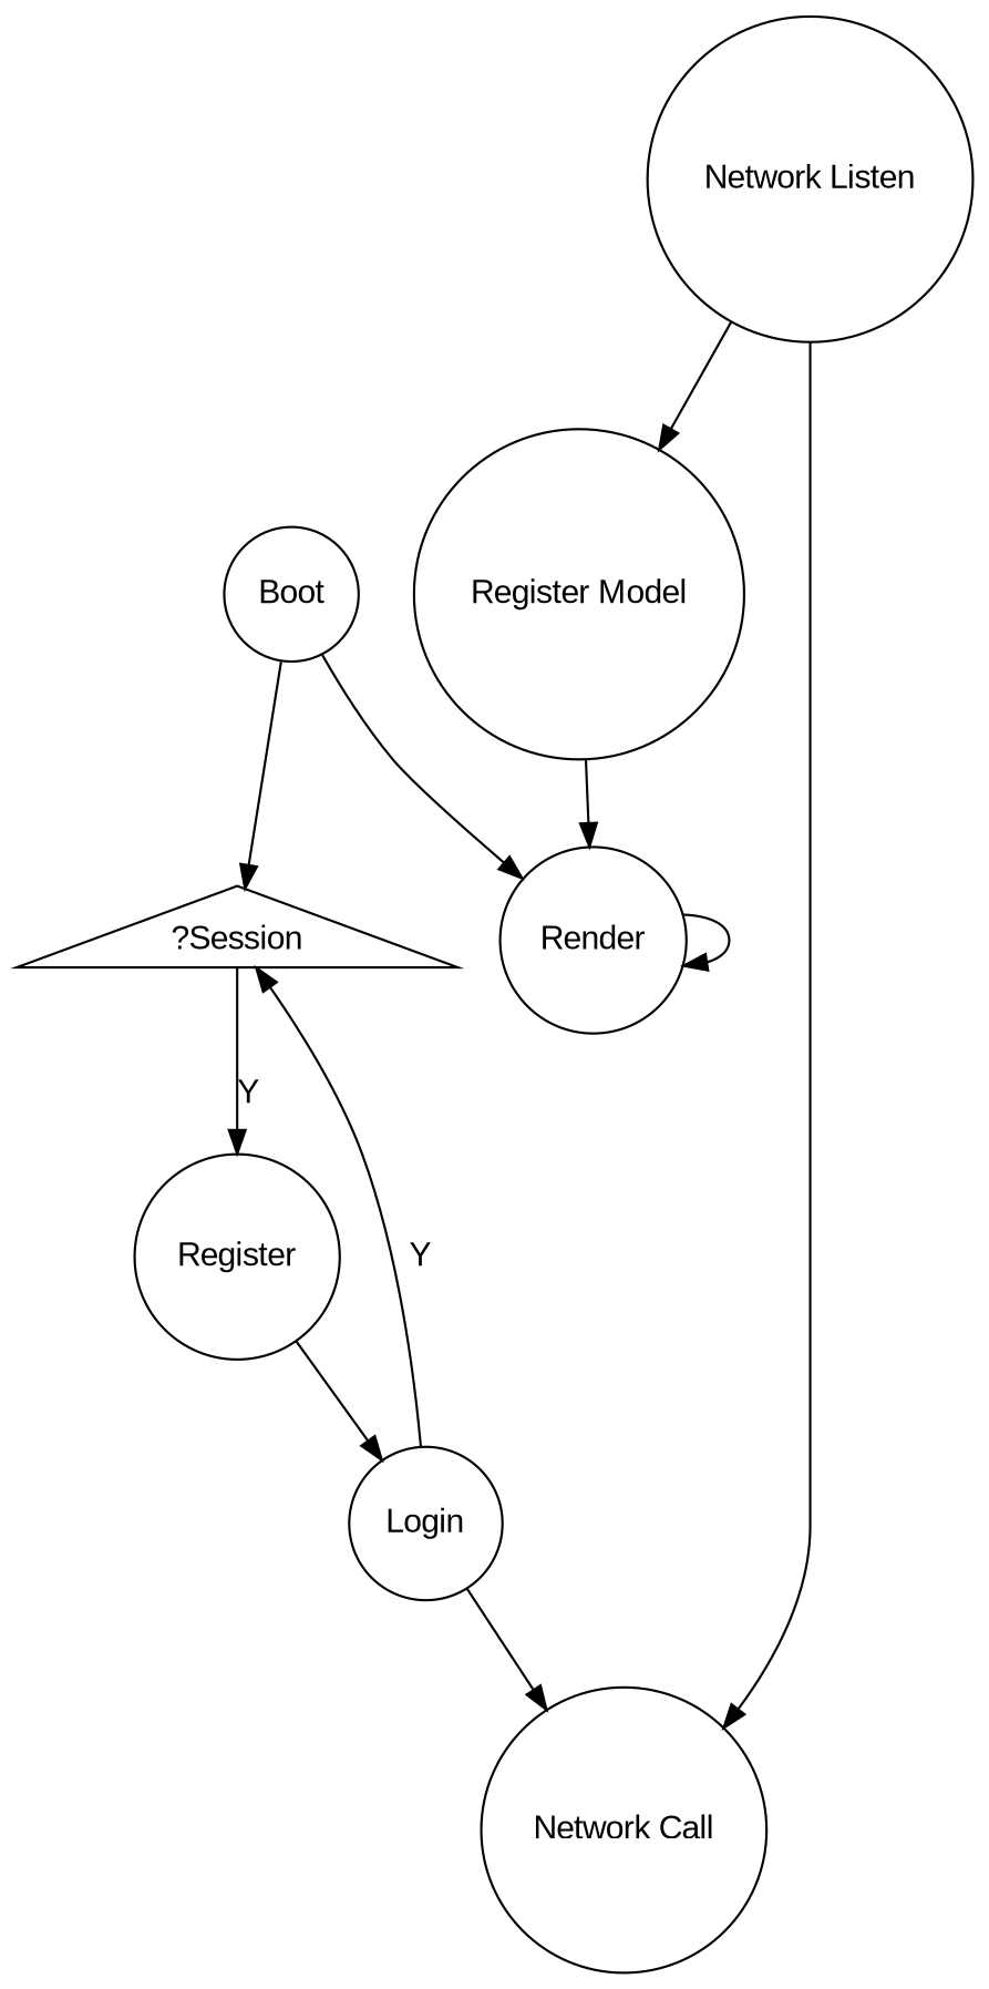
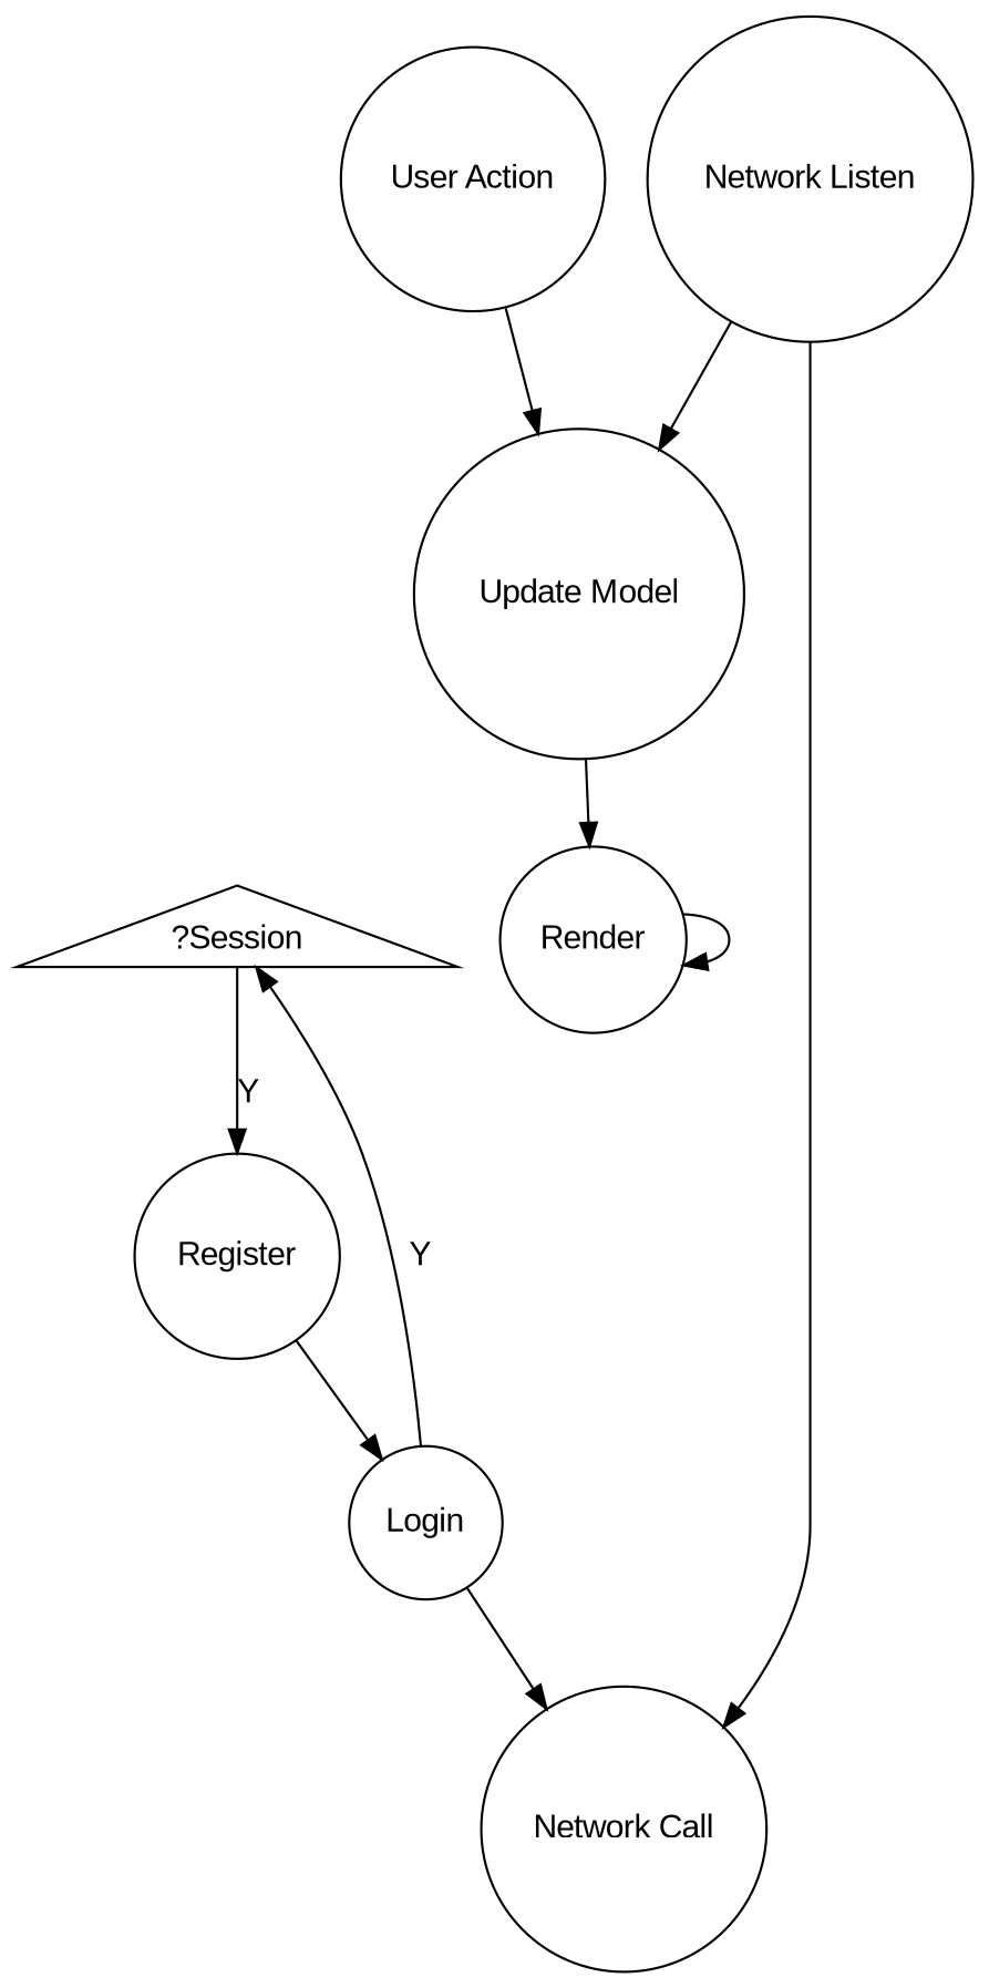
  digraph {
    fontname="Liberation Sans"
    node [fontname="Liberation Sans" shape=circle]
    edge [fontname="Liberation Sans"]
-   n1 [label=Boot]
    n2 [label=Render]
    n3 [label="?Session" shape=triangle]
    n4 [label=Register]
    n5 [label=Login]
    n6 [label="Network Call"]
    n7 [label="Network Listen"]
-   n8 [label="Register Model"]
-   n1 -> n2
-   n1 -> n3
+   n8 [label="Update Model"]
+   n9 [label="User Action"]
    n2 -> n2
    n3 -> n4 [label=Y]
    n4 -> n5
    n5 -> n3 [label=Y]
    n5 -> n6
    n7 -> n6
    n7 -> n8
    n8 -> n2
+   n9 -> n8
  }
